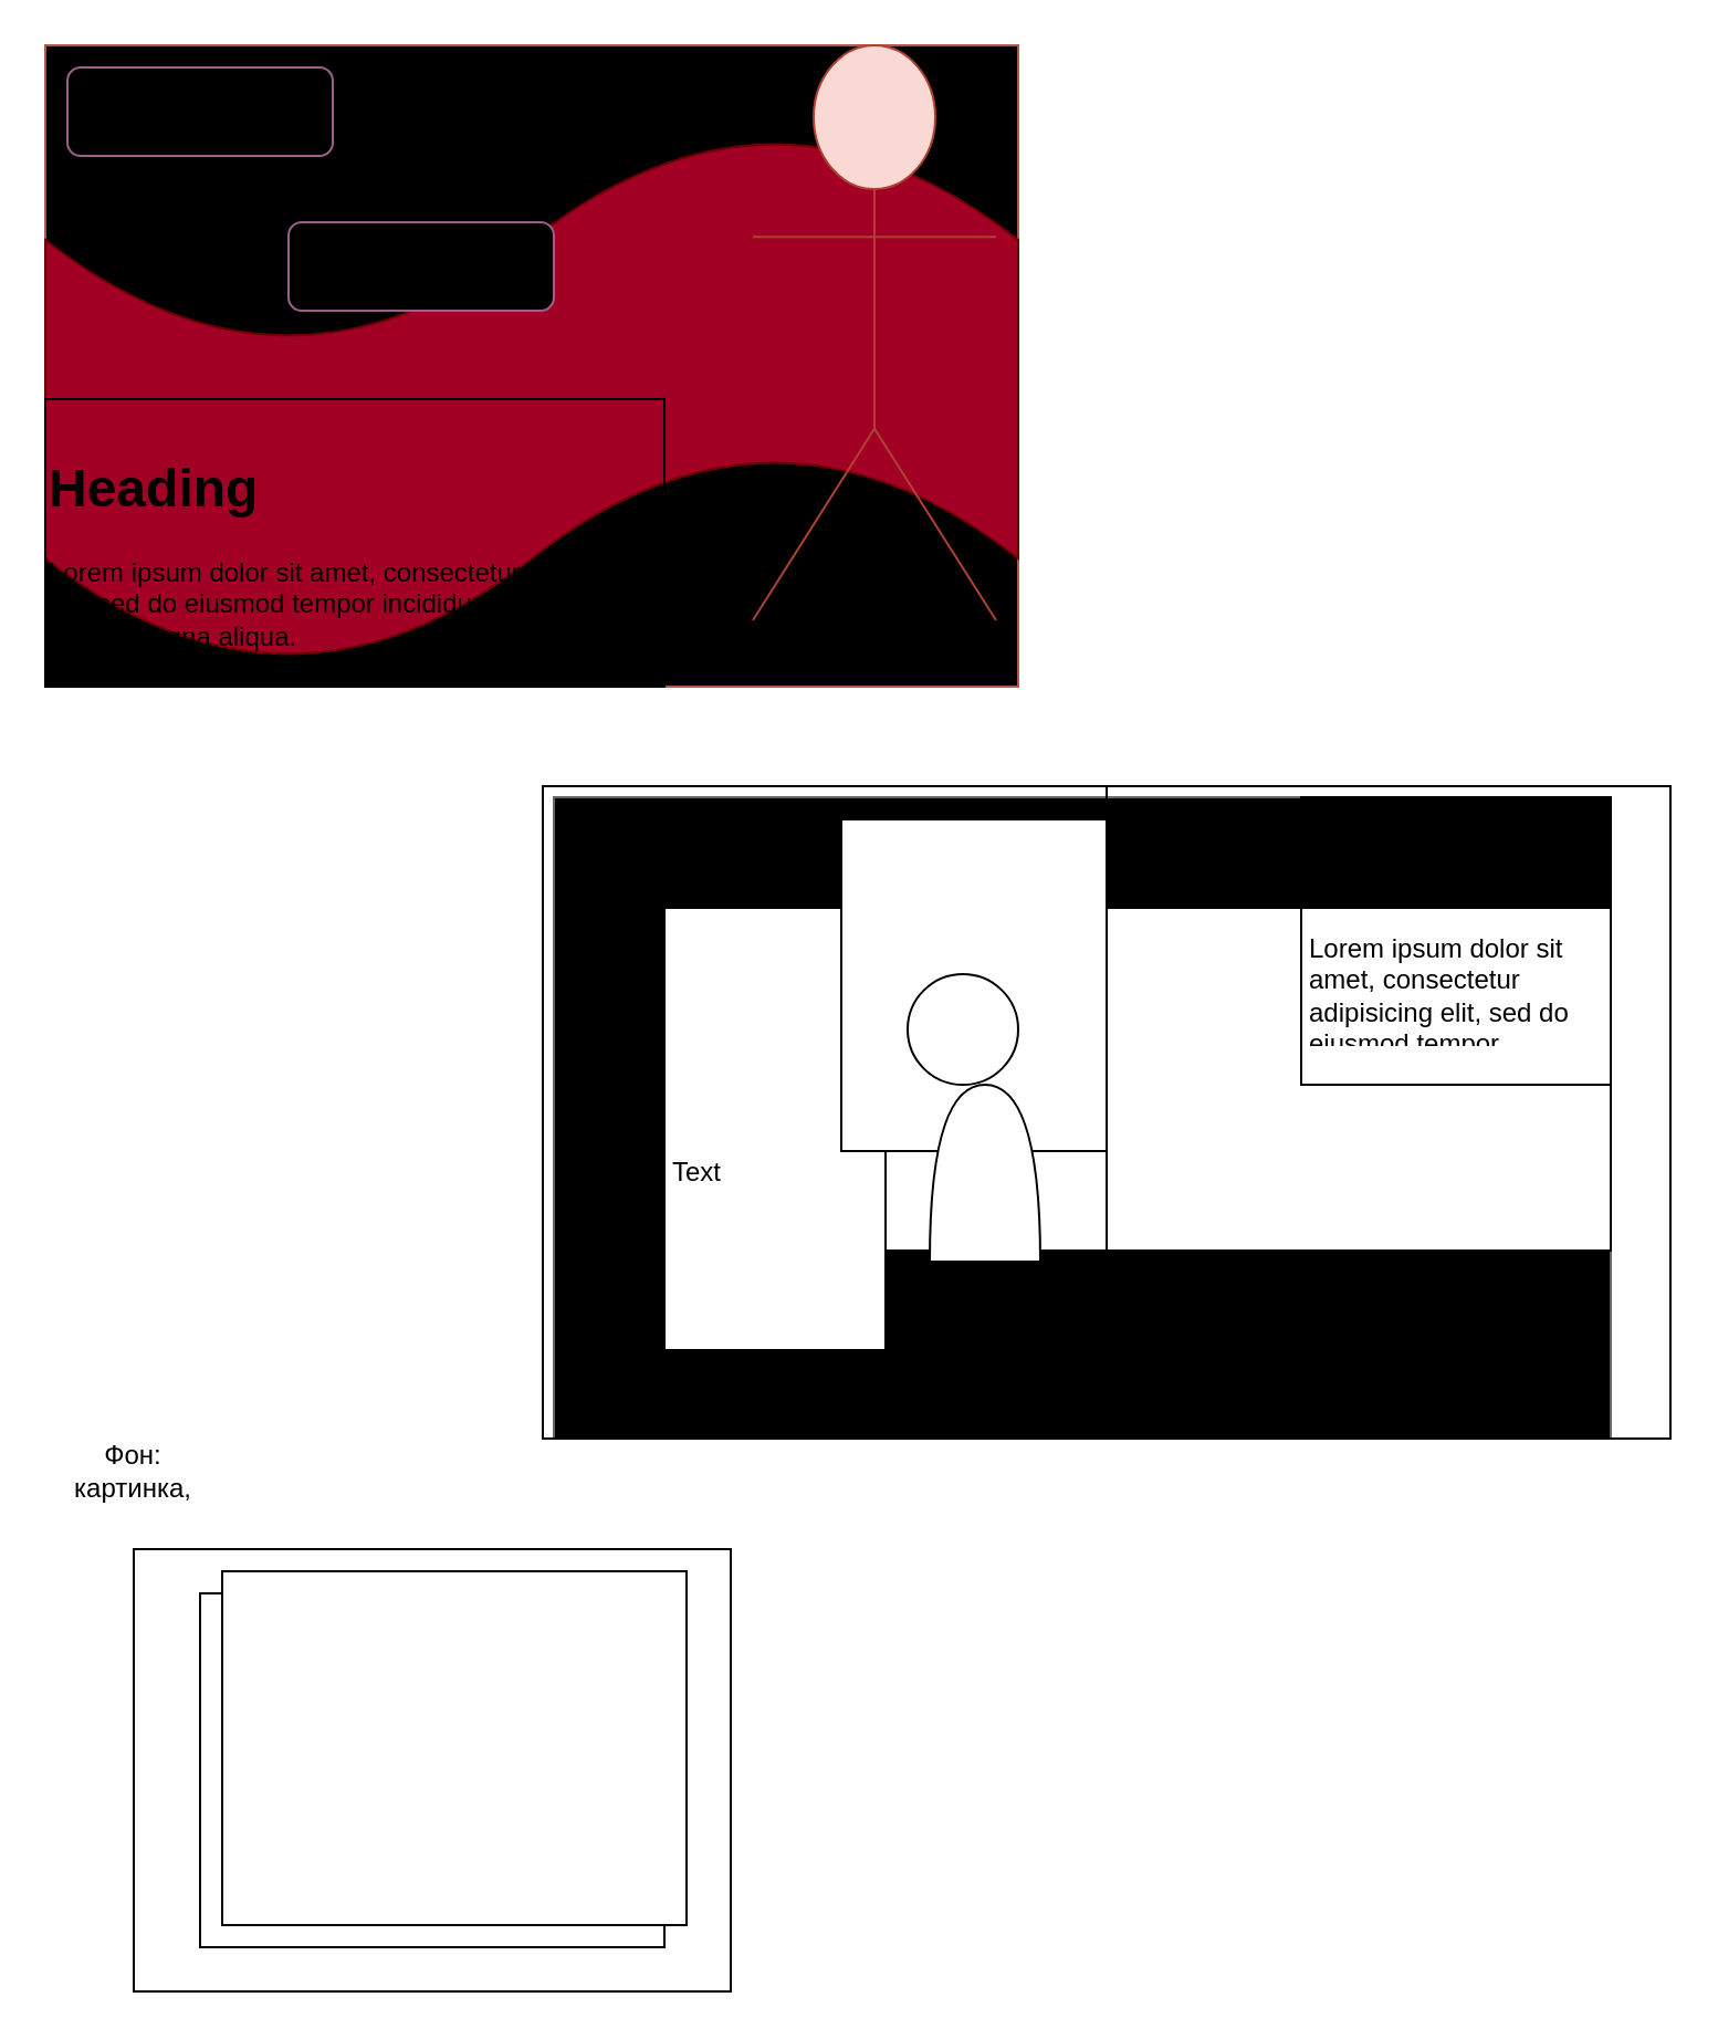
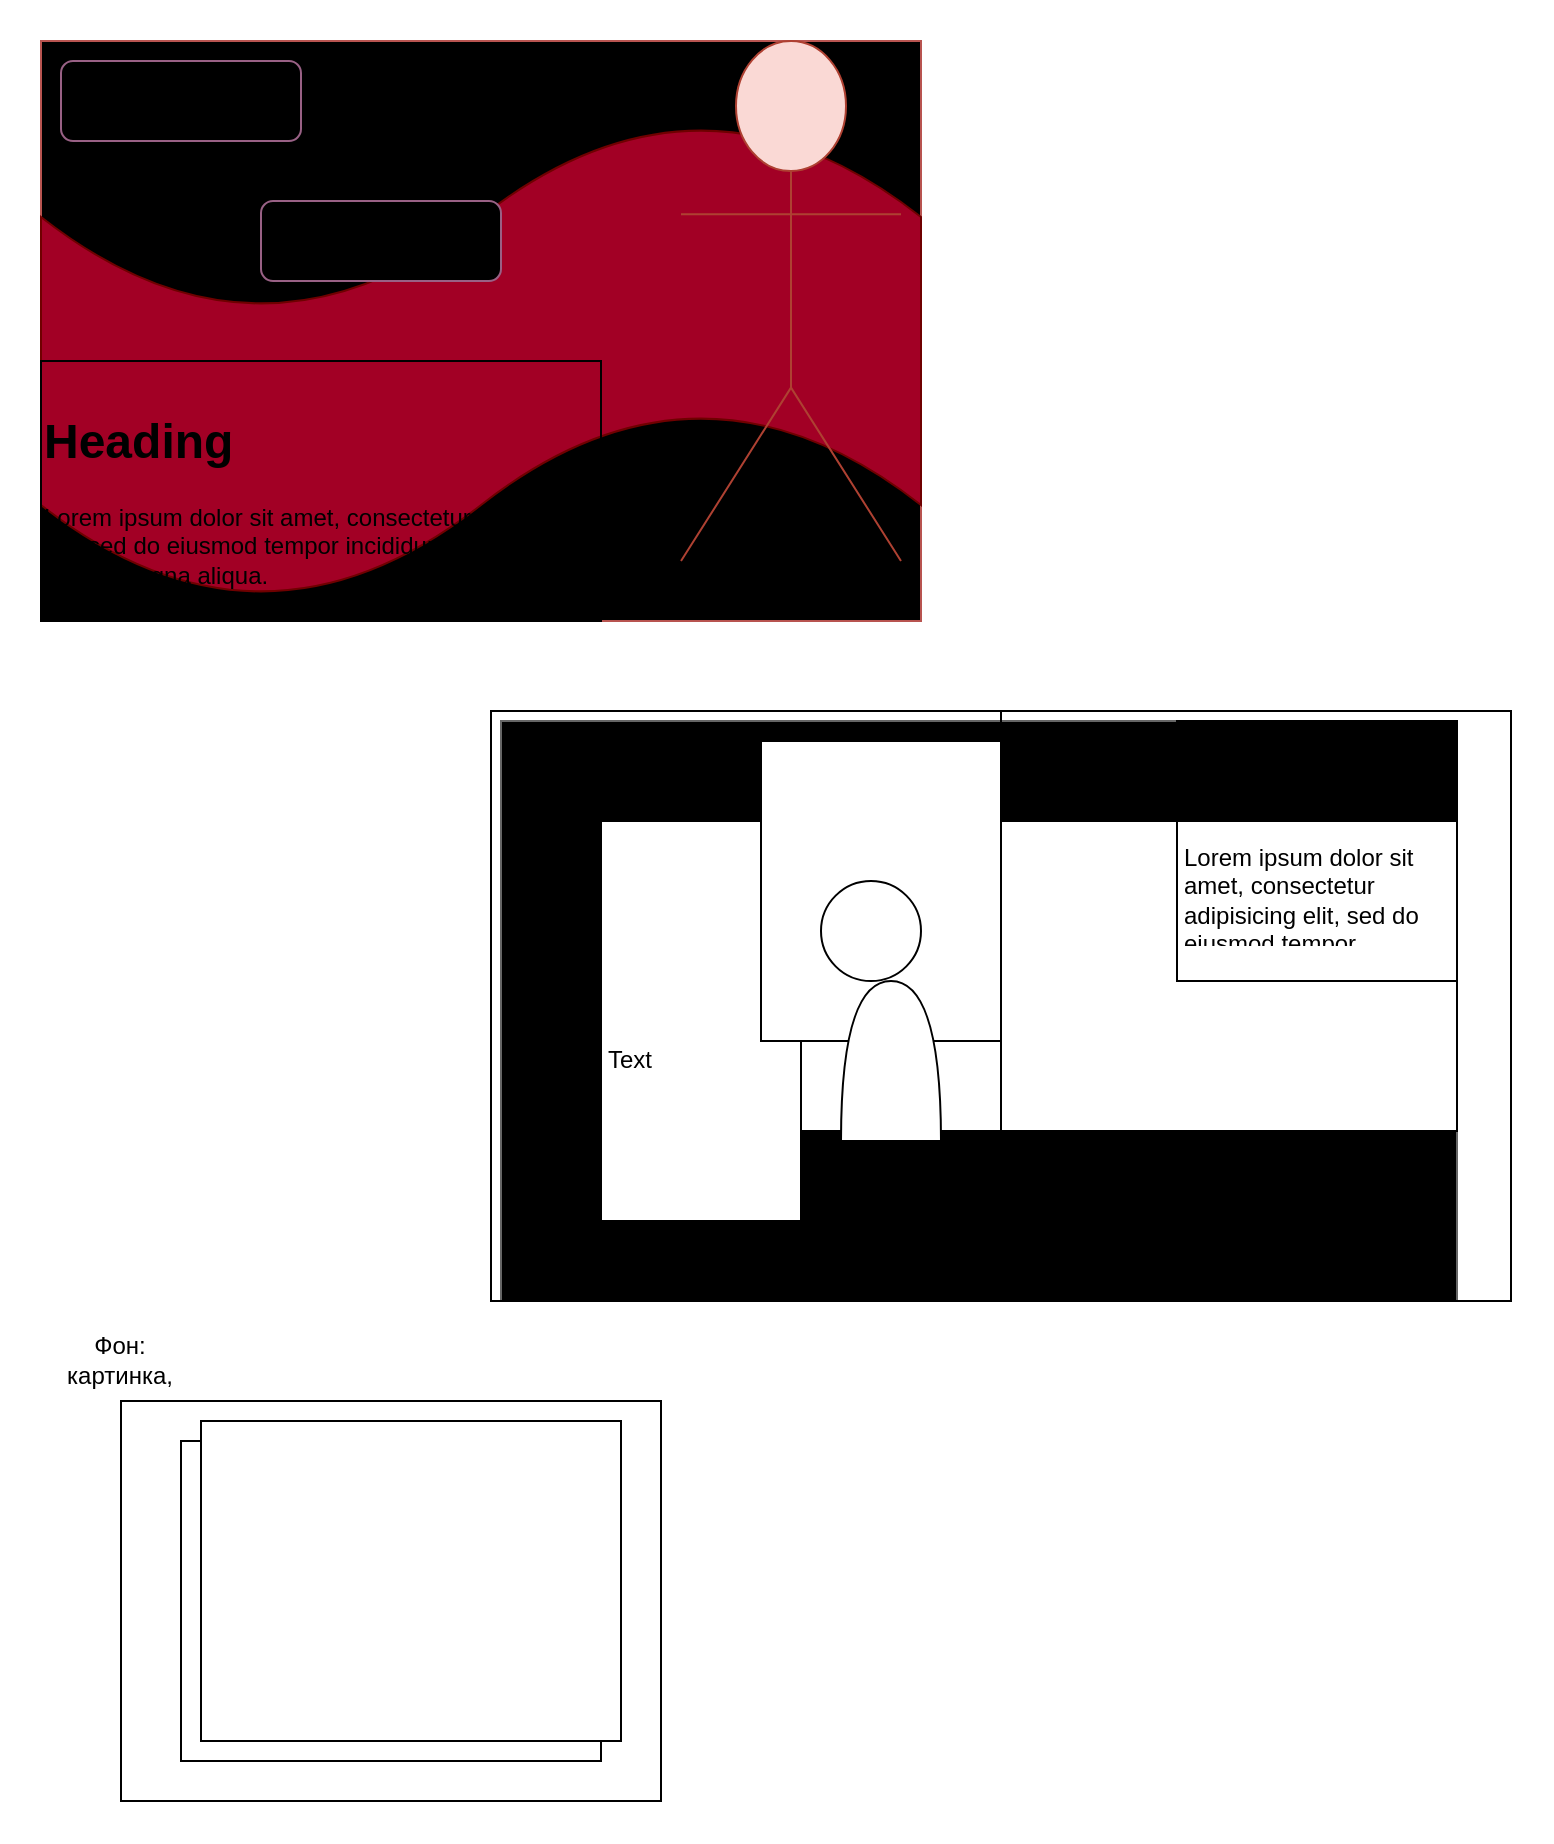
  <mxCell id="0" />
  <mxCell id="1" parent="0" />
  <mxCell id="2" value="" style="rounded=0;whiteSpace=wrap;html=1;fillColor=light-dark(#FFFFFF,#DFFFDF);gradientColor=light-dark(#B3B3B3,#FFCCE6);strokeColor=#666666;" vertex="1" parent="1"><mxGeometry x="250" y="360" width="478" height="290" as="geometry" /></mxCell>
  <mxCell id="3" value="" style="rounded=0;whiteSpace=wrap;html=1;fillColor=light-dark(#FFFFFF,#CCFFFF);" vertex="1" parent="1"><mxGeometry x="398" y="410" width="330" height="155" as="geometry" /></mxCell>
  <mxCell id="4" value="" style="rounded=0;whiteSpace=wrap;html=1;fillColor=light-dark(#F8CECC,#AC261A);strokeColor=#b85450;gradientColor=#ea6b66;" vertex="1" parent="1"><mxGeometry x="20" y="20" width="440" height="290" as="geometry" /></mxCell>
  <mxCell id="5" value="" style="shape=tape;whiteSpace=wrap;html=1;fillColor=#a20025;fontColor=#ffffff;strokeColor=#6F0000;" vertex="1" parent="1"><mxGeometry x="20" y="60" width="440" height="240" as="geometry" /></mxCell>
  <mxCell id="6" value="Actor" style="shape=umlActor;verticalLabelPosition=bottom;verticalAlign=top;html=1;outlineConnect=0;fillColor=light-dark(#FAD9D5,#FF9999);strokeColor=#ae4132;" vertex="1" parent="1"><mxGeometry x="340" y="20" width="110" height="260" as="geometry" /></mxCell>
  <mxCell id="7" value="&lt;h1 style=&quot;margin-top: 0px;&quot;&gt;Heading&lt;/h1&gt;&lt;p&gt;Lorem ipsum dolor sit amet, consectetur adipisicing elit, sed do eiusmod tempor incididunt ut labore et dolore magna aliqua.&lt;/p&gt;" style="text;html=1;whiteSpace=wrap;overflow=hidden;rounded=0;" vertex="1" parent="1"><mxGeometry x="20" y="200" width="280" height="240" as="geometry" /></mxCell>
  <mxCell id="8" value="" style="rounded=1;whiteSpace=wrap;html=1;fillColor=light-dark(#E6D0DE,#D74853);strokeColor=#996185;gradientColor=#d5739d;" vertex="1" parent="1"><mxGeometry x="30" y="30" width="120" height="40" as="geometry" /></mxCell>
  <mxCell id="9" value="" style="rounded=1;whiteSpace=wrap;html=1;fillColor=light-dark(#E6D0DE,#FF5F5F);strokeColor=#996185;gradientColor=#d5739d;" vertex="1" parent="1"><mxGeometry x="130" y="100" width="120" height="40" as="geometry" /></mxCell>
  <mxCell id="10" value="" style="rounded=0;whiteSpace=wrap;html=1;fillColor=light-dark(#FFFFFF,#CCFFFF);" vertex="1" parent="1"><mxGeometry x="300" y="410" width="100" height="200" as="geometry" /></mxCell>
  <mxCell id="11" value="" style="rounded=0;whiteSpace=wrap;html=1;strokeColor=default;fillColor=light-dark(#FFFFFF,#9999FF);" vertex="1" parent="1"><mxGeometry x="380" y="370" width="120" height="150" as="geometry" /></mxCell>
  <mxCell id="12" value="" style="ellipse;whiteSpace=wrap;html=1;aspect=fixed;fillColor=light-dark(#FFFFFF,#A74C00);" vertex="1" parent="1"><mxGeometry x="410" y="440" width="50" height="50" as="geometry" /></mxCell>
  <mxCell id="13" value="" style="shape=or;whiteSpace=wrap;html=1;direction=north;fillColor=light-dark(#FFFFFF,#AB7BFF);" vertex="1" parent="1"><mxGeometry x="420" y="490" width="50" height="80" as="geometry" /></mxCell>
  <mxCell id="14" value="Text" style="text;html=1;whiteSpace=wrap;strokeColor=none;fillColor=none;align=center;verticalAlign=middle;rounded=0;" vertex="1" parent="1"><mxGeometry x="270" y="490" width="90" height="80" as="geometry" /></mxCell>
  <mxCell id="15" value="&lt;h1 style=&quot;margin-top: 0px;&quot;&gt;Heading&lt;/h1&gt;&lt;p&gt;Lorem ipsum dolor sit amet, consectetur adipisicing elit, sed do eiusmod tempor incididunt ut labore et dolore magna aliqua.&lt;/p&gt;" style="text;html=1;whiteSpace=wrap;overflow=hidden;rounded=0;" vertex="1" parent="1"><mxGeometry x="590" y="370" width="130" height="100" as="geometry" /></mxCell>
  <mxCell id="16" value="Text" style="text;html=1;whiteSpace=wrap;strokeColor=none;fillColor=none;align=center;verticalAlign=middle;rounded=0;" vertex="1" parent="1"><mxGeometry x="520" y="610" width="60" height="30" as="geometry" /></mxCell>
  <mxCell id="17" value="Text" style="text;html=1;whiteSpace=wrap;strokeColor=none;fillColor=none;align=center;verticalAlign=middle;rounded=0;" vertex="1" parent="1"><mxGeometry x="640" y="610" width="60" height="30" as="geometry" /></mxCell>
  <mxCell id="18" value="" style="rounded=0;whiteSpace=wrap;html=1;fillColor=none;" vertex="1" parent="1"><mxGeometry x="20" y="180" width="280" height="130" as="geometry" /></mxCell>
  <mxCell id="19" value="" style="rounded=0;whiteSpace=wrap;html=1;fillColor=none;" vertex="1" parent="1"><mxGeometry x="588" y="360" width="140" height="130" as="geometry" /></mxCell>
  <mxCell id="20" value="" style="rounded=0;whiteSpace=wrap;html=1;fillColor=none;" vertex="1" parent="1"><mxGeometry x="245" y="355" width="255" height="295" as="geometry" /></mxCell>
  <mxCell id="21" value="" style="rounded=0;whiteSpace=wrap;html=1;fillColor=none;" vertex="1" parent="1"><mxGeometry x="500" y="355" width="255" height="295" as="geometry" /></mxCell>
- <mxCell id="22" value="Фон: картинка," style="text;html=1;whiteSpace=wrap;strokeColor=none;fillColor=none;align=center;verticalAlign=middle;rounded=0;" vertex="1" parent="1"><mxGeometry x="20" y="645" width="80" height="40" as="geometry" /></mxCell>
+ <mxCell id="22" value="Фон: картинка," style="text;html=1;whiteSpace=wrap;strokeColor=none;fillColor=none;align=center;verticalAlign=middle;rounded=0;" vertex="1" parent="1"><mxGeometry x="20" y="660" width="80" height="40" as="geometry" /></mxCell>
  <mxCell id="23" value="" style="rounded=0;whiteSpace=wrap;html=1;" vertex="1" parent="1"><mxGeometry x="60" y="700" width="270" height="200" as="geometry" /></mxCell>
  <mxCell id="24" value="" style="rounded=0;whiteSpace=wrap;html=1;" vertex="1" parent="1"><mxGeometry x="90" y="720" width="210" height="160" as="geometry" /></mxCell>
  <mxCell id="25" value="" style="rounded=0;whiteSpace=wrap;html=1;" vertex="1" parent="1"><mxGeometry x="100" y="710" width="210" height="160" as="geometry" /></mxCell>
